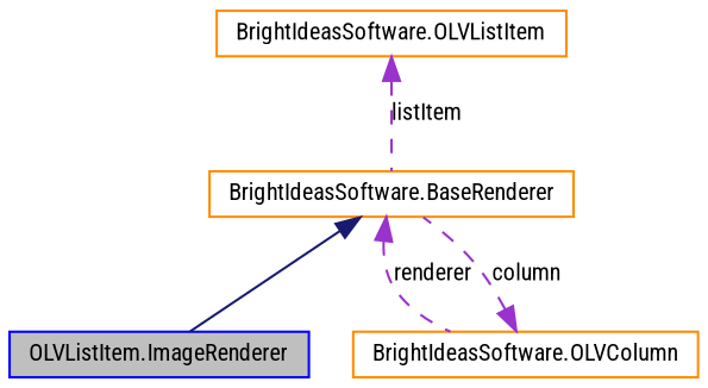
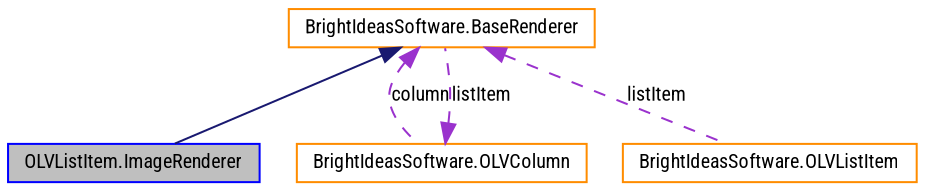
  digraph {
    fontname="Roboto Condensed"
    node [color=darkorange fillcolor=white fontname="Roboto Condensed" fontsize=10 shape=record style=filled]
    edge [color=darkorchid3 dir=back fontname="Roboto Condensed" fontsize=10 labelfontname="FreeSans.ttf" labelfontsize=10 style=dashed]
    n1 [color=blue fillcolor=grey75 fontcolor=black height=0.2 label="OLVListItem.ImageRenderer" width=0.4]
    n2 [height=0.2 label="BrightIdeasSoftware.BaseRenderer" width=0.4]
    n3 [height=0.2 label="BrightIdeasSoftware.OLVColumn" width=0.4]
    n4 [height=0.2 label="BrightIdeasSoftware.OLVListItem" width=0.4]
    n2 -> n1 [color=midnightblue style=solid]
-   n2 -> n3 [label=renderer]
-   n3 -> n2 [label=column]
-   n4 -> n2 [label=listItem]
+   n2 -> n3 [label=column]
+   n3 -> n2 [label=listItem]
+   n2 -> n4 [label=listItem]
  }
